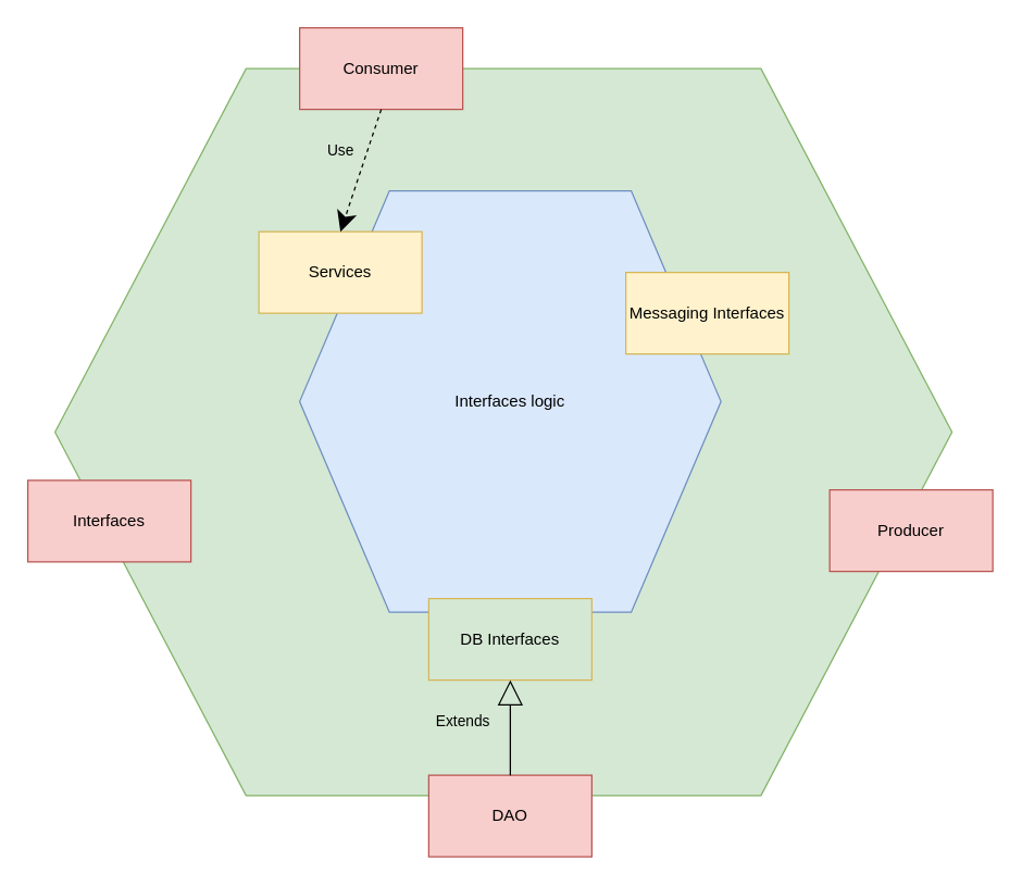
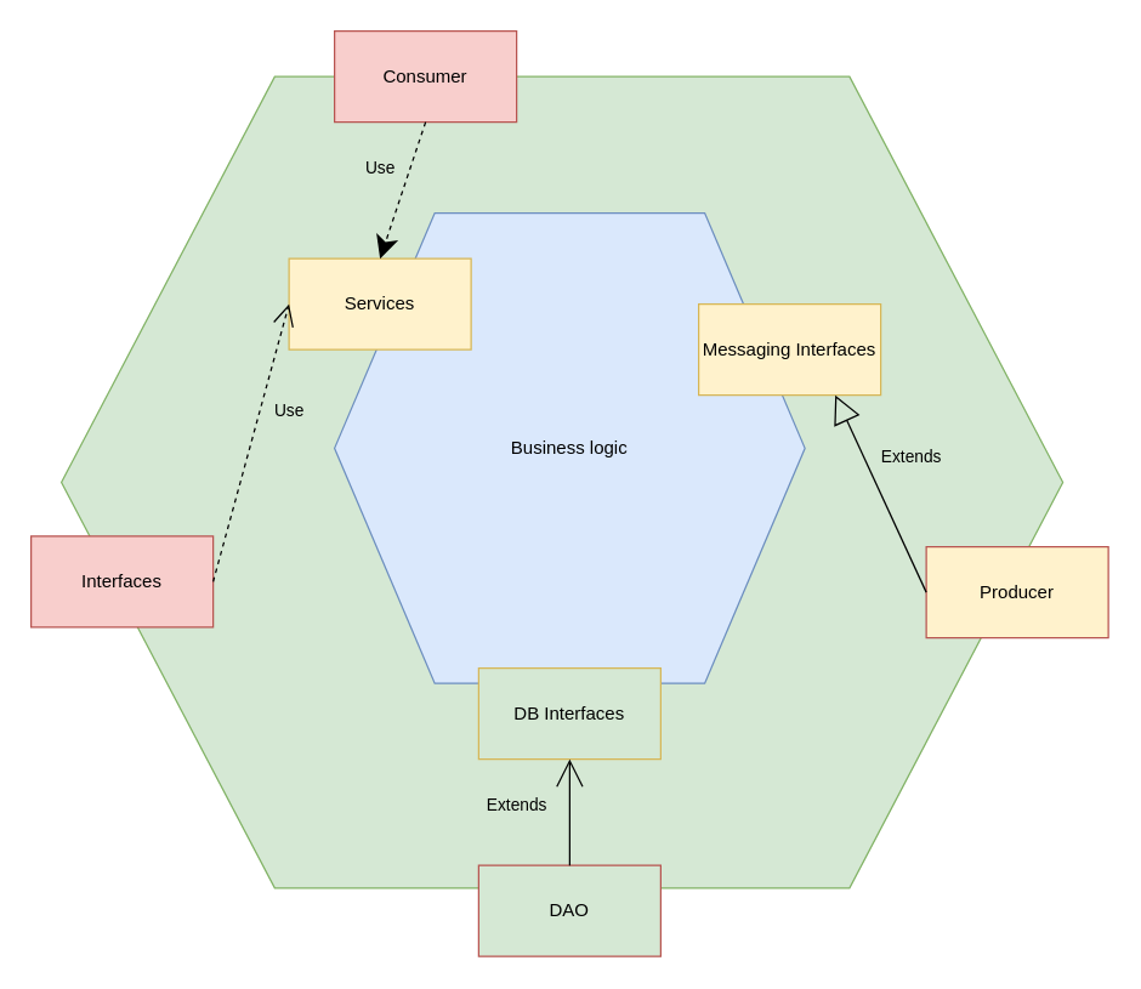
  <mxCell id="0" />
  <mxCell id="1" parent="0" />
  <mxCell id="2" value="" style="shape=hexagon;perimeter=hexagonPerimeter2;whiteSpace=wrap;html=1;fillColor=#d5e8d4;strokeColor=#82b366;size=0.213;" vertex="1" parent="1"><mxGeometry x="40" y="50" width="660" height="535" as="geometry" /></mxCell>
- <mxCell id="3" value="Interfaces logic" style="shape=hexagon;perimeter=hexagonPerimeter2;whiteSpace=wrap;html=1;fillColor=#dae8fc;strokeColor=#6c8ebf;size=0.213;" vertex="1" parent="1"><mxGeometry x="220" y="140" width="310" height="310" as="geometry" /></mxCell>
+ <mxCell id="3" value="Business logic" style="shape=hexagon;perimeter=hexagonPerimeter2;whiteSpace=wrap;html=1;fillColor=#dae8fc;strokeColor=#6c8ebf;size=0.213;" vertex="1" parent="1"><mxGeometry x="220" y="140" width="310" height="310" as="geometry" /></mxCell>
  <mxCell id="4" value="Services" style="rounded=0;whiteSpace=wrap;html=1;fillColor=#fff2cc;strokeColor=#d6b656;" vertex="1" parent="1"><mxGeometry x="190" y="170" width="120" height="60" as="geometry" /></mxCell>
  <mxCell id="5" value="DB Interfaces" style="rounded=0;whiteSpace=wrap;html=1;fillColor=#d5e8d4;strokeColor=#d6b656;" vertex="1" parent="1"><mxGeometry x="315" y="440" width="120" height="60" as="geometry" /></mxCell>
  <mxCell id="6" value="Messaging Interfaces" style="rounded=0;whiteSpace=wrap;html=1;fillColor=#fff2cc;strokeColor=#d6b656;" vertex="1" parent="1"><mxGeometry x="460" y="200" width="120" height="60" as="geometry" /></mxCell>
- <mxCell id="7" value="DAO" style="rounded=0;whiteSpace=wrap;html=1;fillColor=#f8cecc;strokeColor=#b85450;" vertex="1" parent="1"><mxGeometry x="315" y="570" width="120" height="60" as="geometry" /></mxCell>
+ <mxCell id="7" value="DAO" style="rounded=0;whiteSpace=wrap;html=1;fillColor=#d5e8d4;strokeColor=#b85450;" vertex="1" parent="1"><mxGeometry x="315" y="570" width="120" height="60" as="geometry" /></mxCell>
  <mxCell id="8" value="Interfaces" style="rounded=0;whiteSpace=wrap;html=1;fillColor=#f8cecc;strokeColor=#b85450;" vertex="1" parent="1"><mxGeometry x="20" y="353" width="120" height="60" as="geometry" /></mxCell>
- <mxCell id="9" value="Producer" style="rounded=0;whiteSpace=wrap;html=1;fillColor=#f8cecc;strokeColor=#b85450;" vertex="1" parent="1"><mxGeometry x="610" y="360" width="120" height="60" as="geometry" /></mxCell>
- <mxCell id="11" value="Extends" style="endArrow=block;endSize=16;endFill=0;html=1;exitX=0.5;exitY=0;exitDx=0;exitDy=0;entryX=0.5;entryY=1;entryDx=0;entryDy=0;labelBackgroundColor=none;" edge="1" parent="1" source="7" target="5"><mxGeometry x="0.143" y="35" width="160" relative="1" as="geometry"><mxPoint x="690" y="240" as="sourcePoint" /><mxPoint x="590" y="240" as="targetPoint" /><mxPoint as="offset" /></mxGeometry></mxCell>
+ <mxCell id="9" value="Producer" style="rounded=0;whiteSpace=wrap;html=1;fillColor=#fff2cc;strokeColor=#b85450;" vertex="1" parent="1"><mxGeometry x="610" y="360" width="120" height="60" as="geometry" /></mxCell>
+ <mxCell id="10" value="Extends" style="endArrow=block;endSize=16;endFill=0;html=1;exitX=0;exitY=0.5;exitDx=0;exitDy=0;entryX=0.75;entryY=1;entryDx=0;entryDy=0;labelBackgroundColor=none;" edge="1" parent="1" source="9" target="6"><mxGeometry x="0.185" y="-28" width="160" relative="1" as="geometry"><mxPoint x="60" y="600" as="sourcePoint" /><mxPoint x="220" y="600" as="targetPoint" /><mxPoint as="offset" /></mxGeometry></mxCell>
+ <mxCell id="11" value="Extends" style="endArrow=open;endSize=16;endFill=0;html=1;exitX=0.5;exitY=0;exitDx=0;exitDy=0;entryX=0.5;entryY=1;entryDx=0;entryDy=0;labelBackgroundColor=none;" edge="1" parent="1" source="7" target="5"><mxGeometry x="0.143" y="35" width="160" relative="1" as="geometry"><mxPoint x="690" y="240" as="sourcePoint" /><mxPoint x="590" y="240" as="targetPoint" /><mxPoint as="offset" /></mxGeometry></mxCell>
+ <mxCell id="12" value="Use" style="endArrow=open;endSize=12;dashed=1;html=1;exitX=1;exitY=0.5;exitDx=0;exitDy=0;entryX=0;entryY=0.5;entryDx=0;entryDy=0;labelBackgroundColor=none;" edge="1" parent="1" source="8" target="4"><mxGeometry x="0.288" y="-18" width="160" relative="1" as="geometry"><mxPoint x="10" y="650" as="sourcePoint" /><mxPoint x="170" y="650" as="targetPoint" /><mxPoint as="offset" /></mxGeometry></mxCell>
  <mxCell id="13" value="Consumer" style="rounded=0;whiteSpace=wrap;html=1;fillColor=#f8cecc;strokeColor=#b85450;" vertex="1" parent="1"><mxGeometry x="220" y="20" width="120" height="60" as="geometry" /></mxCell>
  <mxCell id="14" value="Use" style="endArrow=classic;endSize=12;dashed=1;html=1;exitX=0.5;exitY=1;exitDx=0;exitDy=0;entryX=0.5;entryY=0;entryDx=0;entryDy=0;labelBackgroundColor=none;" edge="1" parent="1" source="13" target="4"><mxGeometry x="-0.2" y="-19" width="160" relative="1" as="geometry"><mxPoint x="140" y="200" as="sourcePoint" /><mxPoint x="200" y="210" as="targetPoint" /><mxPoint as="offset" /></mxGeometry></mxCell>
